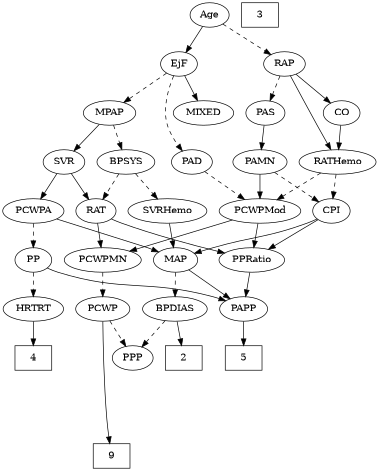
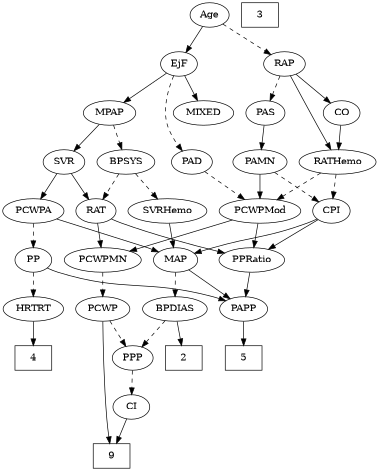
  strict digraph {
    edge [style=solid]
    n1 [height=0.5 label=9 shape=box width=0.75]
    2 [height=0.5 shape=box width=0.75]
    3 [height=0.5 shape=box width=0.75]
    4 [height=0.5 shape=box width=0.75]
    5 [height=0.5 shape=box width=0.75]
    Age [height=0.5 width=0.75]
    EjF [height=0.5 width=0.75]
    RAP [height=0.5 width=0.77632]
    MIXED [height=0.5 width=1.1193]
    MPAP [height=0.5 width=0.97491]
    PAD [height=0.5 width=0.79437]
    CO [height=0.5 width=0.75]
    PAS [height=0.5 width=0.75]
    RATHemo [height=0.5 width=1.3721]
    BPSYS [height=0.5 width=1.0471]
    SVR [height=0.5 width=0.77632]
    PAMN [height=0.5 width=1.011]
    PCWPMod [height=0.5 width=1.4443]
    CPI [height=0.5 width=0.75]
    RAT [height=0.5 width=0.75827]
    SVRHemo [height=0.5 width=1.3902]
    PCWPA [height=0.5 width=1.1555]
    PPRatio [height=0.5 width=1.1013]
    PCWPMN [height=0.5 width=1.3902]
    MAP [height=0.5 width=0.84854]
    PP [height=0.5 width=0.75]
    PAPP [height=0.5 width=0.88464]
    PCWP [height=0.5 width=0.97491]
    BPDIAS [height=0.5 width=1.1735]
    PPP [height=0.5 width=0.75]
    HRTRT [height=0.5 width=1.1013]
+   CI [height=0.5 width=0.75]
    Age -> EjF
    Age -> RAP [style=dashed]
    EjF -> MIXED
-   EjF -> MPAP [style=dashed]
+   EjF -> MPAP
    EjF -> PAD [style=dashed]
    RAP -> CO
    RAP -> PAS [style=dashed]
    RAP -> RATHemo
    MPAP -> BPSYS [style=dashed]
    MPAP -> SVR
    PAD -> PCWPMod [style=dashed]
    CO -> RATHemo
    PAS -> PAMN
    RATHemo -> PCWPMod [style=dashed]
    RATHemo -> CPI [style=dashed]
    BPSYS -> RAT [style=dashed]
    BPSYS -> SVRHemo [style=dashed]
    SVR -> RAT
    SVR -> PCWPA
    PAMN -> PCWPMod
    PAMN -> CPI [style=dashed]
    PCWPMod -> PPRatio
    PCWPMod -> PCWPMN
    CPI -> PPRatio
    CPI -> MAP
    RAT -> PPRatio
    RAT -> PCWPMN
    SVRHemo -> MAP
    PCWPA -> MAP
    PCWPA -> PP [style=dashed]
    PPRatio -> PAPP
    PCWPMN -> PCWP [style=dashed]
    MAP -> PAPP
    MAP -> BPDIAS [style=dashed]
    PP -> PAPP
    PP -> HRTRT [style=dashed]
    PAPP -> 5
    PCWP -> n1
    PCWP -> PPP [style=dashed]
    BPDIAS -> 2
    BPDIAS -> PPP [style=dashed]
+   PPP -> CI [style=dashed]
    HRTRT -> 4
+   CI -> n1
  }
